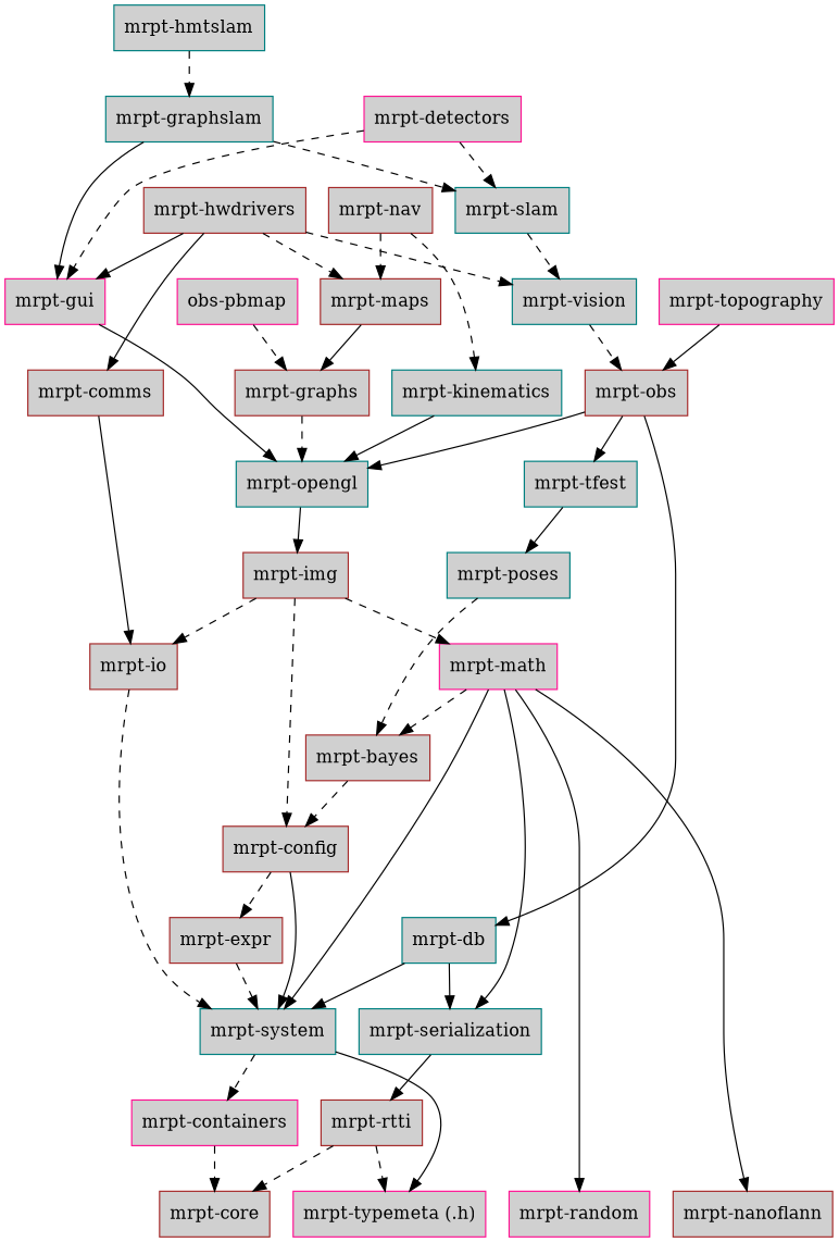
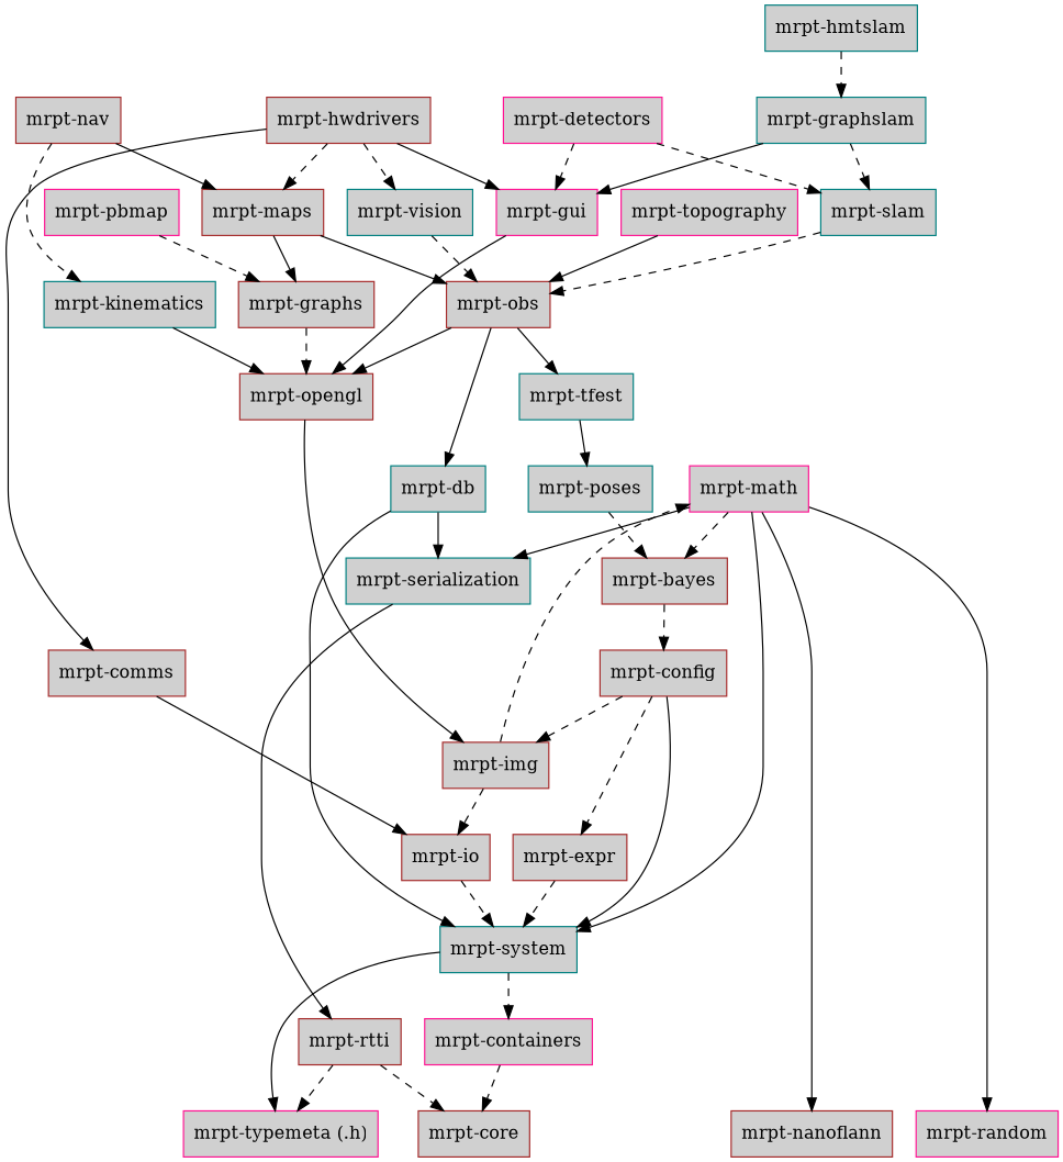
  digraph {
    node [color=brown fillcolor="#D0D0D0" shape=box style=filled]
    edge [style=dashed]
    n1 [label="mrpt-core"]
    n2 [label="mrpt-nanoflann"]
    n3 [color=deeppink label="mrpt-random"]
    n4 [color=deeppink label="mrpt-typemeta (.h)"]
    n5 [label="mrpt-bayes"]
    n6 [label="mrpt-config"]
    n7 [color=deeppink label="mrpt-math"]
    n8 [color=teal label="mrpt-system"]
    n9 [color=teal label="mrpt-serialization"]
    n10 [label="mrpt-expr"]
    n11 [color=deeppink label="mrpt-containers"]
    n12 [label="mrpt-rtti"]
    n13 [label="mrpt-comms"]
    n14 [label="mrpt-io"]
    n15 [color=teal label="mrpt-db"]
    n16 [color=deeppink label="mrpt-detectors"]
    n17 [color=deeppink label="mrpt-gui"]
    n18 [color=teal label="mrpt-slam"]
-   n19 [color=teal label="mrpt-opengl"]
+   n19 [label="mrpt-opengl"]
    n20 [color=teal label="mrpt-vision"]
    n21 [label="mrpt-img"]
    n22 [label="mrpt-maps"]
    n23 [label="mrpt-graphs"]
    n24 [label="mrpt-obs"]
    n25 [color=teal label="mrpt-poses"]
    n26 [color=teal label="mrpt-graphslam"]
    n27 [color=teal label="mrpt-hmtslam"]
    n28 [label="mrpt-hwdrivers"]
    n29 [color=teal label="mrpt-tfest"]
    n30 [color=teal label="mrpt-kinematics"]
    n31 [label="mrpt-nav"]
-   n32 [color=deeppink label="obs-pbmap"]
+   n32 [color=deeppink label="mrpt-pbmap"]
    n33 [color=deeppink label="mrpt-topography"]
    subgraph sub_1 {
      rank=sink
      n1
    }
    subgraph sub_2 {
      rank=sink
      n2
    }
    subgraph sub_3 {
      rank=sink
      n3
    }
    subgraph sub_4 {
      rank=sink
      n4
    }
    n5 -> n6
    n6 -> n8 [style=solid]
    n6 -> n10
    n7 -> n2 [style=solid]
    n7 -> n3 [style=solid]
    n7 -> n5
    n7 -> n8 [style=solid]
    n7 -> n9 [style=solid]
    n8 -> n4 [style=solid]
    n8 -> n11
    n9 -> n12 [style=solid]
    n10 -> n8
    n11 -> n1
    n12 -> n1
    n12 -> n4
    n13 -> n14 [style=solid]
    n14 -> n8
    n15 -> n8 [style=solid]
    n15 -> n9 [style=solid]
    n16 -> n17
    n16 -> n18
    n17 -> n19 [style=solid]
-   n18 -> n20
+   n18 -> n24
    n19 -> n21 [style=solid]
    n20 -> n24
-   n21 -> n6
+   n6 -> n21
    n21 -> n7
    n21 -> n14
    n22 -> n23 [style=solid]
+   n22 -> n24 [style=solid]
    n23 -> n19
    n24 -> n15 [style=solid]
    n24 -> n19 [style=solid]
    n24 -> n29 [style=solid]
    n25 -> n5
    n26 -> n17 [style=solid]
    n26 -> n18
    n27 -> n26
    n28 -> n13 [style=solid]
    n28 -> n17 [style=solid]
    n28 -> n20
    n28 -> n22
    n29 -> n25 [style=solid]
    n30 -> n19 [style=solid]
-   n31 -> n22
+   n31 -> n22 [style=solid]
    n31 -> n30
    n32 -> n23
    n33 -> n24 [style=solid]
  }
